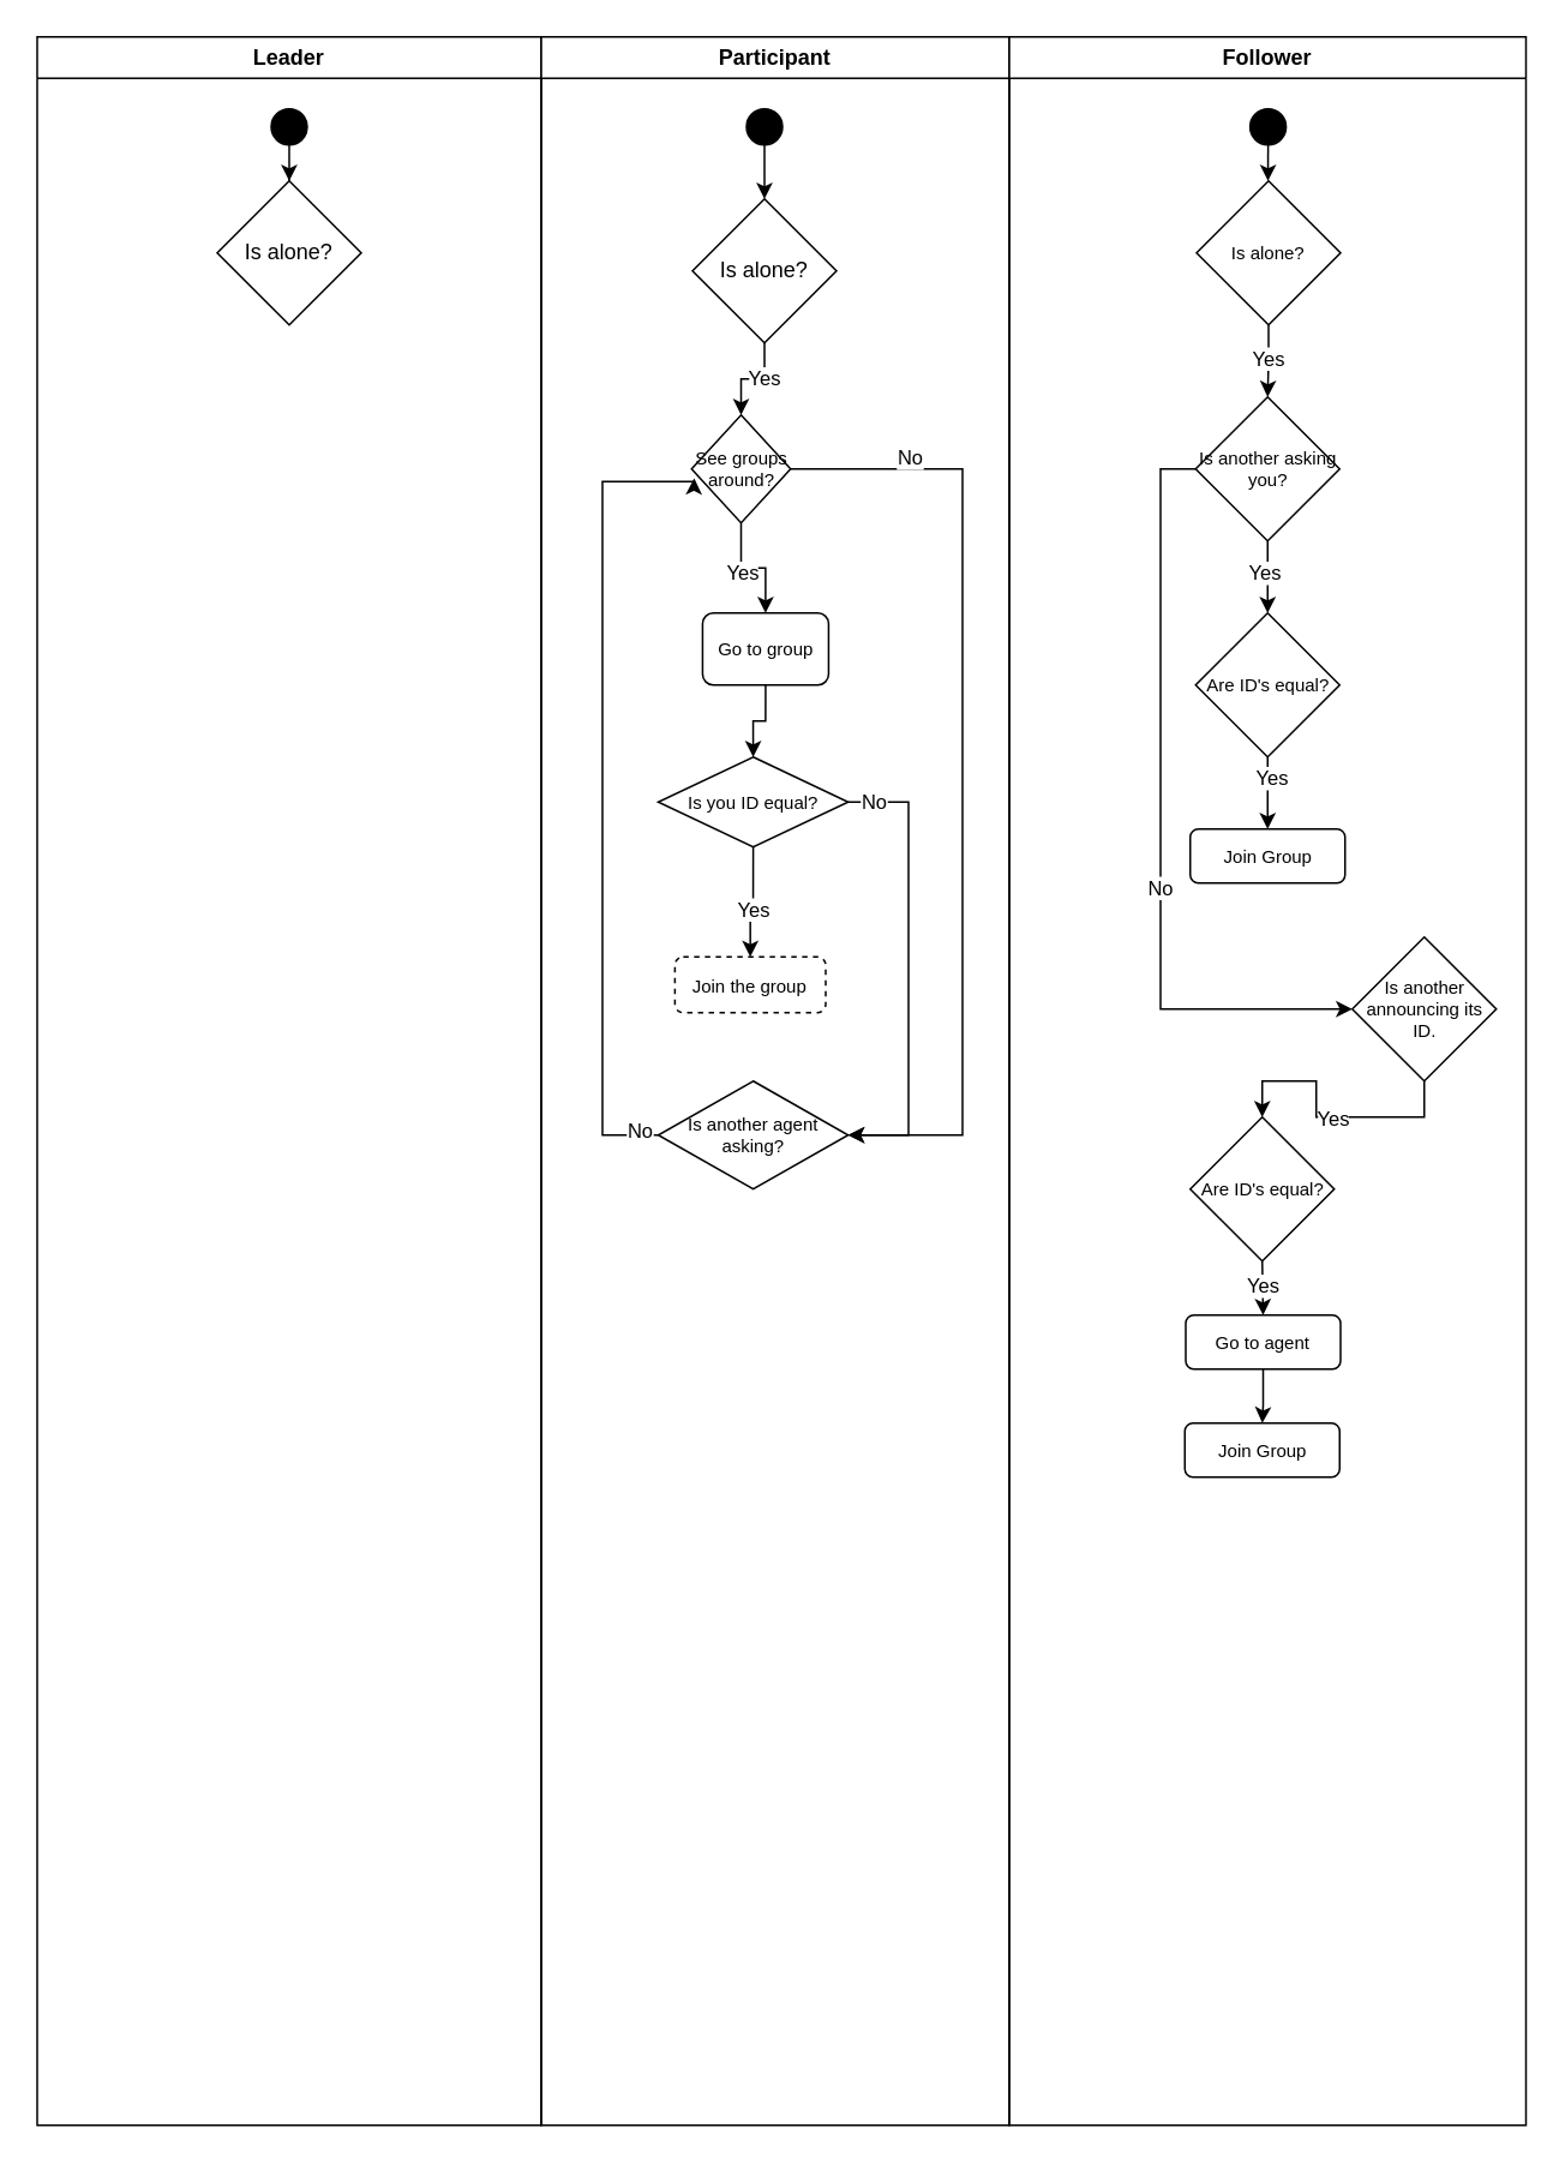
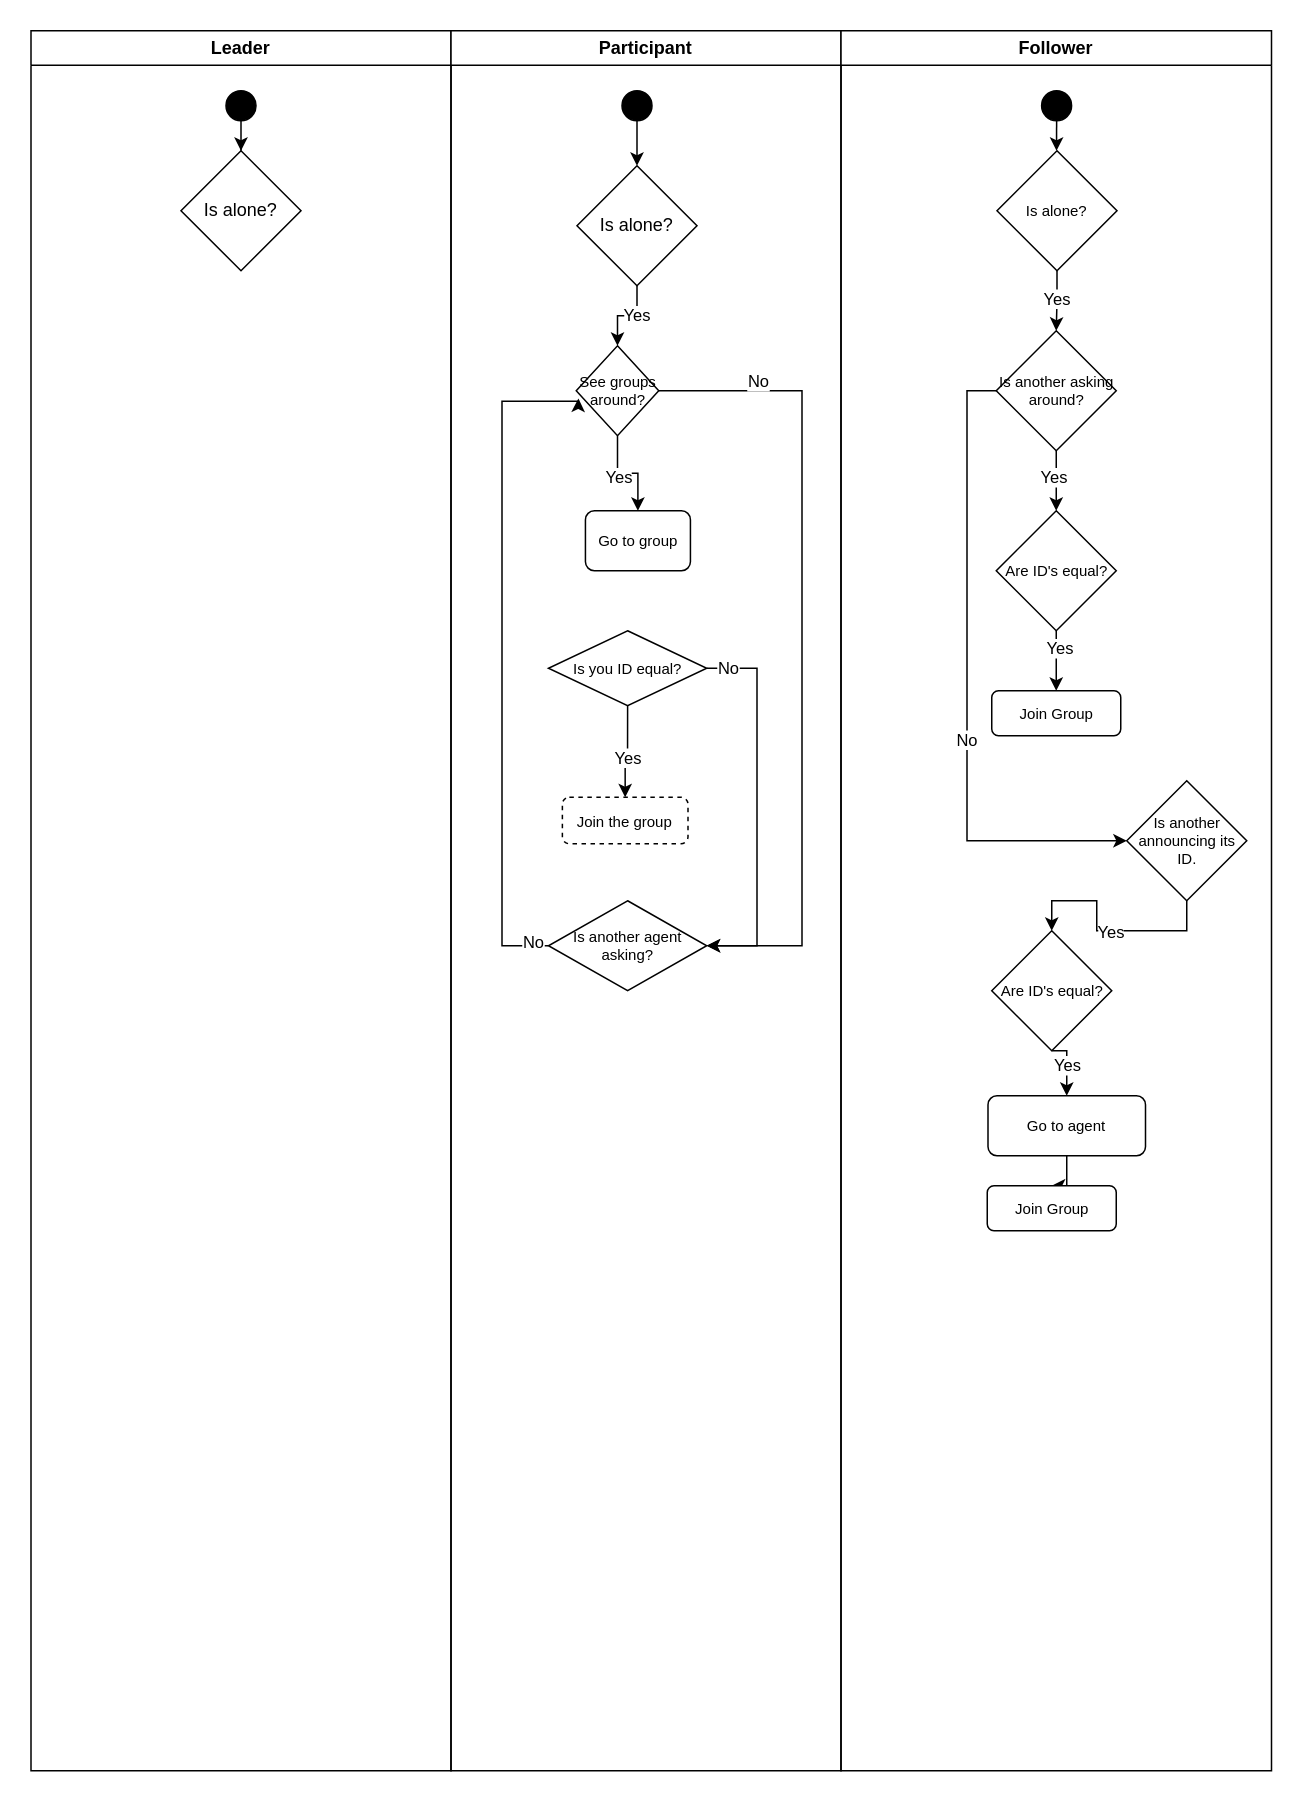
  <mxCell id="0" />
  <mxCell id="1" parent="0" />
  <mxCell id="2" value="Leader" style="swimlane;whiteSpace=wrap;html=1;" vertex="1" parent="1"><mxGeometry width="280" height="1160" as="geometry" x="20" y="20" /></mxCell>
  <mxCell id="3" value="" style="edgeStyle=orthogonalEdgeStyle;rounded=0;orthogonalLoop=1;jettySize=auto;html=1;" edge="1" parent="2" source="4" target="5"><mxGeometry relative="1" as="geometry" /></mxCell>
  <mxCell id="4" value="" style="ellipse;whiteSpace=wrap;html=1;aspect=fixed;fillColor=#000000;" vertex="1" parent="2"><mxGeometry x="130" y="40" width="20" height="20" as="geometry" /></mxCell>
  <mxCell id="5" value="Is alone?" style="rhombus;whiteSpace=wrap;html=1;" vertex="1" parent="2"><mxGeometry x="100" y="80" width="80" height="80" as="geometry" /></mxCell>
  <mxCell id="6" value="Participant" style="swimlane;whiteSpace=wrap;html=1;" vertex="1" parent="1"><mxGeometry x="300" width="260" height="1160" as="geometry" y="20" /></mxCell>
  <mxCell id="7" style="edgeStyle=orthogonalEdgeStyle;rounded=0;orthogonalLoop=1;jettySize=auto;html=1;exitX=0.5;exitY=1;exitDx=0;exitDy=0;" edge="1" parent="6" source="8" target="11"><mxGeometry relative="1" as="geometry" /></mxCell>
  <mxCell id="8" value="" style="ellipse;whiteSpace=wrap;html=1;aspect=fixed;fillColor=#000000;" vertex="1" parent="6"><mxGeometry x="114" y="40" width="20" height="20" as="geometry" /></mxCell>
  <mxCell id="9" style="edgeStyle=orthogonalEdgeStyle;rounded=0;orthogonalLoop=1;jettySize=auto;html=1;exitX=0.5;exitY=1;exitDx=0;exitDy=0;entryX=0.5;entryY=0;entryDx=0;entryDy=0;" edge="1" parent="6" source="11" target="12"><mxGeometry relative="1" as="geometry" /></mxCell>
  <mxCell id="10" value="Yes" style="edgeLabel;html=1;align=center;verticalAlign=middle;resizable=0;points=[];" vertex="1" connectable="0" parent="9"><mxGeometry x="-0.191" y="-1" relative="1" as="geometry"><mxPoint as="offset" /></mxGeometry></mxCell>
  <mxCell id="11" value="Is alone?" style="rhombus;whiteSpace=wrap;html=1;" vertex="1" parent="6"><mxGeometry x="84" y="90" width="80" height="80" as="geometry" /></mxCell>
  <mxCell id="12" value="See groups around?" style="rhombus;whiteSpace=wrap;html=1;fontSize=10;" vertex="1" parent="6"><mxGeometry x="83.5" y="210" width="55" height="60" as="geometry" /></mxCell>
  <mxCell id="13" value="Go to group" style="rounded=1;whiteSpace=wrap;html=1;fontSize=10;" vertex="1" parent="6"><mxGeometry x="89.62" y="320" width="70" height="40" as="geometry" /></mxCell>
  <mxCell id="14" value="" style="edgeStyle=orthogonalEdgeStyle;rounded=0;orthogonalLoop=1;jettySize=auto;html=1;" edge="1" parent="6" source="12" target="13"><mxGeometry relative="1" as="geometry" /></mxCell>
  <mxCell id="15" value="Yes" style="edgeLabel;html=1;align=center;verticalAlign=middle;resizable=0;points=[];" vertex="1" connectable="0" parent="14"><mxGeometry x="-0.26" relative="1" as="geometry"><mxPoint y="3" as="offset" /></mxGeometry></mxCell>
  <mxCell id="16" value="Is you ID&amp;nbsp;equal?" style="rhombus;whiteSpace=wrap;html=1;fontSize=10;" vertex="1" parent="6"><mxGeometry x="64.98" y="400" width="105.51" height="50" as="geometry" /></mxCell>
- <mxCell id="17" style="edgeStyle=orthogonalEdgeStyle;rounded=0;orthogonalLoop=1;jettySize=auto;html=1;exitX=0.5;exitY=1;exitDx=0;exitDy=0;entryX=0.5;entryY=0;entryDx=0;entryDy=0;" edge="1" parent="6" source="13" target="16"><mxGeometry relative="1" as="geometry" /></mxCell>
  <mxCell id="18" value="Join the group" style="rounded=1;whiteSpace=wrap;html=1;fontSize=10;dashed=1;" vertex="1" parent="6"><mxGeometry x="74.25" y="511" width="83.75" height="31" as="geometry" /></mxCell>
  <mxCell id="19" style="edgeStyle=orthogonalEdgeStyle;rounded=0;orthogonalLoop=1;jettySize=auto;html=1;exitX=0.5;exitY=1;exitDx=0;exitDy=0;entryX=0.5;entryY=0;entryDx=0;entryDy=0;" edge="1" parent="6" source="16" target="18"><mxGeometry relative="1" as="geometry" /></mxCell>
  <mxCell id="20" value="Yes" style="edgeLabel;html=1;align=center;verticalAlign=middle;resizable=0;points=[];" vertex="1" connectable="0" parent="19"><mxGeometry x="0.143" y="1" relative="1" as="geometry"><mxPoint as="offset" /></mxGeometry></mxCell>
  <mxCell id="21" style="edgeStyle=orthogonalEdgeStyle;rounded=0;orthogonalLoop=1;jettySize=auto;html=1;exitX=0;exitY=0.5;exitDx=0;exitDy=0;entryX=0.026;entryY=0.586;entryDx=0;entryDy=0;entryPerimeter=0;" edge="1" parent="6" source="23" target="12"><mxGeometry relative="1" as="geometry"><Array as="points"><mxPoint x="34" y="610" /><mxPoint x="34" y="247" /></Array></mxGeometry></mxCell>
  <mxCell id="22" value="No" style="edgeLabel;html=1;align=center;verticalAlign=middle;resizable=0;points=[];" vertex="1" connectable="0" parent="21"><mxGeometry x="-0.309" relative="1" as="geometry"><mxPoint x="20" y="121" as="offset" /></mxGeometry></mxCell>
  <mxCell id="23" value="Is another agent asking?" style="rhombus;whiteSpace=wrap;html=1;fontSize=10;" vertex="1" parent="6"><mxGeometry x="64.98" y="580" width="105.51" height="60" as="geometry" /></mxCell>
  <mxCell id="24" style="edgeStyle=orthogonalEdgeStyle;rounded=0;orthogonalLoop=1;jettySize=auto;html=1;exitX=1;exitY=0.5;exitDx=0;exitDy=0;entryX=1;entryY=0.5;entryDx=0;entryDy=0;" edge="1" parent="6" source="12" target="23"><mxGeometry relative="1" as="geometry"><Array as="points"><mxPoint x="234" y="240" /><mxPoint x="234" y="610" /></Array></mxGeometry></mxCell>
  <mxCell id="25" value="No" style="edgeLabel;html=1;align=center;verticalAlign=middle;resizable=0;points=[];" vertex="1" connectable="0" parent="24"><mxGeometry x="0.281" y="1" relative="1" as="geometry"><mxPoint x="-31" y="-250" as="offset" /></mxGeometry></mxCell>
  <mxCell id="26" style="edgeStyle=orthogonalEdgeStyle;rounded=0;orthogonalLoop=1;jettySize=auto;html=1;exitX=1;exitY=0.5;exitDx=0;exitDy=0;entryX=1;entryY=0.5;entryDx=0;entryDy=0;" edge="1" parent="6" source="16" target="23"><mxGeometry relative="1" as="geometry"><Array as="points"><mxPoint x="204" y="425" /><mxPoint x="204" y="610" /></Array></mxGeometry></mxCell>
  <mxCell id="27" value="No" style="edgeLabel;html=1;align=center;verticalAlign=middle;resizable=0;points=[];" vertex="1" connectable="0" parent="26"><mxGeometry x="0.017" y="-1" relative="1" as="geometry"><mxPoint x="-19" y="-95" as="offset" /></mxGeometry></mxCell>
  <mxCell id="28" value="Follower" style="swimlane;whiteSpace=wrap;html=1;" vertex="1" parent="1"><mxGeometry x="560" width="287" height="1160" as="geometry" y="20" /></mxCell>
  <mxCell id="29" value="" style="edgeStyle=orthogonalEdgeStyle;rounded=0;orthogonalLoop=1;jettySize=auto;html=1;" edge="1" parent="28" source="30" target="33"><mxGeometry relative="1" as="geometry" /></mxCell>
  <mxCell id="30" value="" style="ellipse;whiteSpace=wrap;html=1;aspect=fixed;fillColor=#000000;" vertex="1" parent="28"><mxGeometry x="133.74" y="40" width="20" height="20" as="geometry" /></mxCell>
  <mxCell id="31" value="" style="edgeStyle=orthogonalEdgeStyle;rounded=0;orthogonalLoop=1;jettySize=auto;html=1;" edge="1" parent="28" source="33" target="38"><mxGeometry relative="1" as="geometry" /></mxCell>
  <mxCell id="32" value="Yes" style="edgeLabel;html=1;align=center;verticalAlign=middle;resizable=0;points=[];" vertex="1" connectable="0" parent="31"><mxGeometry x="-0.107" y="-1" relative="1" as="geometry"><mxPoint as="offset" /></mxGeometry></mxCell>
  <mxCell id="33" value="Is alone?" style="rhombus;whiteSpace=wrap;html=1;fontSize=10;" vertex="1" parent="28"><mxGeometry x="104" y="80" width="80" height="80" as="geometry" /></mxCell>
  <mxCell id="34" value="" style="edgeStyle=orthogonalEdgeStyle;rounded=0;orthogonalLoop=1;jettySize=auto;html=1;" edge="1" parent="28" source="38" target="41"><mxGeometry relative="1" as="geometry" /></mxCell>
  <mxCell id="35" value="Yes" style="edgeLabel;html=1;align=center;verticalAlign=middle;resizable=0;points=[];" vertex="1" connectable="0" parent="34"><mxGeometry x="-0.14" y="-2" relative="1" as="geometry"><mxPoint as="offset" /></mxGeometry></mxCell>
  <mxCell id="36" style="edgeStyle=orthogonalEdgeStyle;rounded=0;orthogonalLoop=1;jettySize=auto;html=1;entryX=0;entryY=0.5;entryDx=0;entryDy=0;" edge="1" parent="28" source="38" target="45"><mxGeometry relative="1" as="geometry"><mxPoint x="100" y="561.379" as="targetPoint" /><Array as="points"><mxPoint x="84" y="240" /><mxPoint x="84" y="540" /></Array></mxGeometry></mxCell>
  <mxCell id="37" value="No" style="edgeLabel;html=1;align=center;verticalAlign=middle;resizable=0;points=[];" vertex="1" connectable="0" parent="36"><mxGeometry x="0.185" y="-1" relative="1" as="geometry"><mxPoint as="offset" /></mxGeometry></mxCell>
- <mxCell id="38" value="Is another asking you?" style="rhombus;whiteSpace=wrap;html=1;fontSize=10;" vertex="1" parent="28"><mxGeometry x="103.5" y="200" width="80" height="80" as="geometry" /></mxCell>
+ <mxCell id="38" value="Is another asking around?" style="rhombus;whiteSpace=wrap;html=1;fontSize=10;" vertex="1" parent="28"><mxGeometry x="103.5" y="200" width="80" height="80" as="geometry" /></mxCell>
  <mxCell id="39" value="" style="edgeStyle=orthogonalEdgeStyle;rounded=0;orthogonalLoop=1;jettySize=auto;html=1;" edge="1" parent="28" source="41" target="42"><mxGeometry relative="1" as="geometry" /></mxCell>
  <mxCell id="40" value="Yes" style="edgeLabel;html=1;align=center;verticalAlign=middle;resizable=0;points=[];" vertex="1" connectable="0" parent="39"><mxGeometry x="-0.429" y="2" relative="1" as="geometry"><mxPoint as="offset" /></mxGeometry></mxCell>
  <mxCell id="41" value="Are ID's equal?" style="rhombus;whiteSpace=wrap;html=1;fontSize=10;" vertex="1" parent="28"><mxGeometry x="103.5" y="320" width="80" height="80" as="geometry" /></mxCell>
  <mxCell id="42" value="Join Group" style="rounded=1;whiteSpace=wrap;html=1;fontSize=10;" vertex="1" parent="28"><mxGeometry x="100.5" y="440" width="86" height="30" as="geometry" /></mxCell>
  <mxCell id="43" value="" style="edgeStyle=orthogonalEdgeStyle;rounded=0;orthogonalLoop=1;jettySize=auto;html=1;exitX=0.5;exitY=1;exitDx=0;exitDy=0;exitPerimeter=0;" edge="1" parent="28" source="45" target="48"><mxGeometry relative="1" as="geometry" /></mxCell>
  <mxCell id="44" value="Yes" style="edgeLabel;html=1;align=center;verticalAlign=middle;resizable=0;points=[];" vertex="1" connectable="0" parent="43"><mxGeometry x="-0.05" relative="1" as="geometry"><mxPoint as="offset" /></mxGeometry></mxCell>
  <mxCell id="45" value="Is another announcing its ID." style="rhombus;whiteSpace=wrap;html=1;fontSize=10;" vertex="1" parent="28"><mxGeometry x="190.5" y="500" width="80" height="80" as="geometry" /></mxCell>
  <mxCell id="46" style="edgeStyle=orthogonalEdgeStyle;rounded=0;orthogonalLoop=1;jettySize=auto;html=1;exitX=0.5;exitY=1;exitDx=0;exitDy=0;entryX=0.5;entryY=0;entryDx=0;entryDy=0;" edge="1" parent="28" source="48" target="50"><mxGeometry relative="1" as="geometry" /></mxCell>
  <mxCell id="47" value="Yes" style="edgeLabel;html=1;align=center;verticalAlign=middle;resizable=0;points=[];" vertex="1" connectable="0" parent="46"><mxGeometry x="-0.035" relative="1" as="geometry"><mxPoint as="offset" /></mxGeometry></mxCell>
  <mxCell id="48" value="Are ID's equal?" style="rhombus;whiteSpace=wrap;html=1;fontSize=10;" vertex="1" parent="28"><mxGeometry x="100.5" y="600" width="80" height="80" as="geometry" /></mxCell>
  <mxCell id="49" style="edgeStyle=orthogonalEdgeStyle;rounded=0;orthogonalLoop=1;jettySize=auto;html=1;exitX=0.5;exitY=1;exitDx=0;exitDy=0;" edge="1" parent="28" source="50" target="51"><mxGeometry relative="1" as="geometry" /></mxCell>
- <mxCell id="50" value="Go to agent" style="rounded=1;whiteSpace=wrap;html=1;fontSize=10;" vertex="1" parent="28"><mxGeometry x="98" y="710" width="86" height="30" as="geometry" /></mxCell>
+ <mxCell id="50" value="Go to agent" style="rounded=1;whiteSpace=wrap;html=1;fontSize=10;" vertex="1" parent="28"><mxGeometry x="98" y="710" width="105" height="40" as="geometry" /></mxCell>
  <mxCell id="51" value="Join Group" style="rounded=1;whiteSpace=wrap;html=1;fontSize=10;" vertex="1" parent="28"><mxGeometry x="97.5" y="770" width="86" height="30" as="geometry" /></mxCell>
